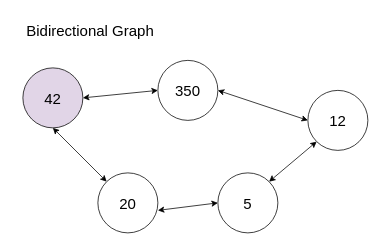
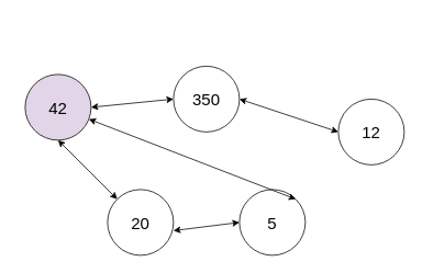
  <mxCell id="0" />
  <mxCell id="1" parent="0" />
  <mxCell id="2" value="&lt;font style=&quot;font-size: 20px;&quot;&gt;42&lt;/font&gt;" style="ellipse;whiteSpace=wrap;html=1;aspect=fixed;fillColor=#e1d5e7;" vertex="1" parent="1"><mxGeometry x="30" y="90" width="80" height="80" as="geometry" /></mxCell>
- <mxCell id="3" value="&lt;font style=&quot;font-size: 20px;&quot;&gt;Bidirectional Graph&lt;/font&gt;" style="text;html=1;strokeColor=none;fillColor=none;align=center;verticalAlign=middle;whiteSpace=wrap;rounded=0;" vertex="1" parent="1"><mxGeometry width="200" height="40" as="geometry" x="20" y="20" /></mxCell>
  <mxCell id="4" value="&lt;font style=&quot;font-size: 20px;&quot;&gt;350&lt;/font&gt;" style="ellipse;whiteSpace=wrap;html=1;aspect=fixed;" vertex="1" parent="1"><mxGeometry x="210" y="80" width="80" height="80" as="geometry" /></mxCell>
  <mxCell id="5" value="&lt;font style=&quot;font-size: 20px;&quot;&gt;12&lt;/font&gt;" style="ellipse;whiteSpace=wrap;html=1;aspect=fixed;" vertex="1" parent="1"><mxGeometry x="410" y="120" width="80" height="80" as="geometry" /></mxCell>
  <mxCell id="6" value="&lt;font style=&quot;font-size: 20px;&quot;&gt;20&lt;/font&gt;" style="ellipse;whiteSpace=wrap;html=1;aspect=fixed;" vertex="1" parent="1"><mxGeometry x="130" y="230" width="80" height="80" as="geometry" /></mxCell>
  <mxCell id="7" value="&lt;font style=&quot;font-size: 20px;&quot;&gt;5&lt;/font&gt;" style="ellipse;whiteSpace=wrap;html=1;aspect=fixed;" vertex="1" parent="1"><mxGeometry x="290" y="230" width="80" height="80" as="geometry" /></mxCell>
  <mxCell id="8" value="" style="endArrow=classic;startArrow=classic;html=1;rounded=0;entryX=0;entryY=0.5;entryDx=0;entryDy=0;" edge="1" parent="1" target="4"><mxGeometry width="50" height="50" relative="1" as="geometry"><mxPoint x="110" y="130" as="sourcePoint" /><mxPoint x="160" y="80" as="targetPoint" /></mxGeometry></mxCell>
  <mxCell id="9" value="" style="endArrow=classic;startArrow=classic;html=1;rounded=0;entryX=0;entryY=0.5;entryDx=0;entryDy=0;" edge="1" parent="1" target="5"><mxGeometry width="50" height="50" relative="1" as="geometry"><mxPoint x="290" y="120" as="sourcePoint" /><mxPoint x="340" y="70" as="targetPoint" /></mxGeometry></mxCell>
- <mxCell id="10" value="" style="endArrow=classic;startArrow=classic;html=1;rounded=0;exitX=1;exitY=0;exitDx=0;exitDy=0;entryX=0;entryY=1;entryDx=0;entryDy=0;" edge="1" parent="1" source="7" target="5"><mxGeometry width="50" height="50" relative="1" as="geometry"><mxPoint x="370" y="250" as="sourcePoint" /><mxPoint x="420" y="200" as="targetPoint" /></mxGeometry></mxCell>
+ <mxCell id="10" value="" style="endArrow=classic;startArrow=classic;html=1;rounded=0;exitX=1;exitY=0;exitDx=0;exitDy=0;" edge="1" parent="1" source="7" target="2"><mxGeometry width="50" height="50" relative="1" as="geometry"><mxPoint x="370" y="250" as="sourcePoint" /><mxPoint x="420" y="200" as="targetPoint" /></mxGeometry></mxCell>
  <mxCell id="11" value="" style="endArrow=classic;startArrow=classic;html=1;rounded=0;entryX=0;entryY=0.5;entryDx=0;entryDy=0;exitX=1;exitY=0.625;exitDx=0;exitDy=0;exitPerimeter=0;" edge="1" parent="1" source="6" target="7"><mxGeometry width="50" height="50" relative="1" as="geometry"><mxPoint x="240" y="400" as="sourcePoint" /><mxPoint x="290" y="350" as="targetPoint" /></mxGeometry></mxCell>
  <mxCell id="12" value="" style="endArrow=classic;startArrow=classic;html=1;rounded=0;exitX=0;exitY=0;exitDx=0;exitDy=0;entryX=0.5;entryY=1;entryDx=0;entryDy=0;" edge="1" parent="1" source="6" target="2"><mxGeometry width="50" height="50" relative="1" as="geometry"><mxPoint x="110" y="210" as="sourcePoint" /><mxPoint x="160" y="160" as="targetPoint" /></mxGeometry></mxCell>
